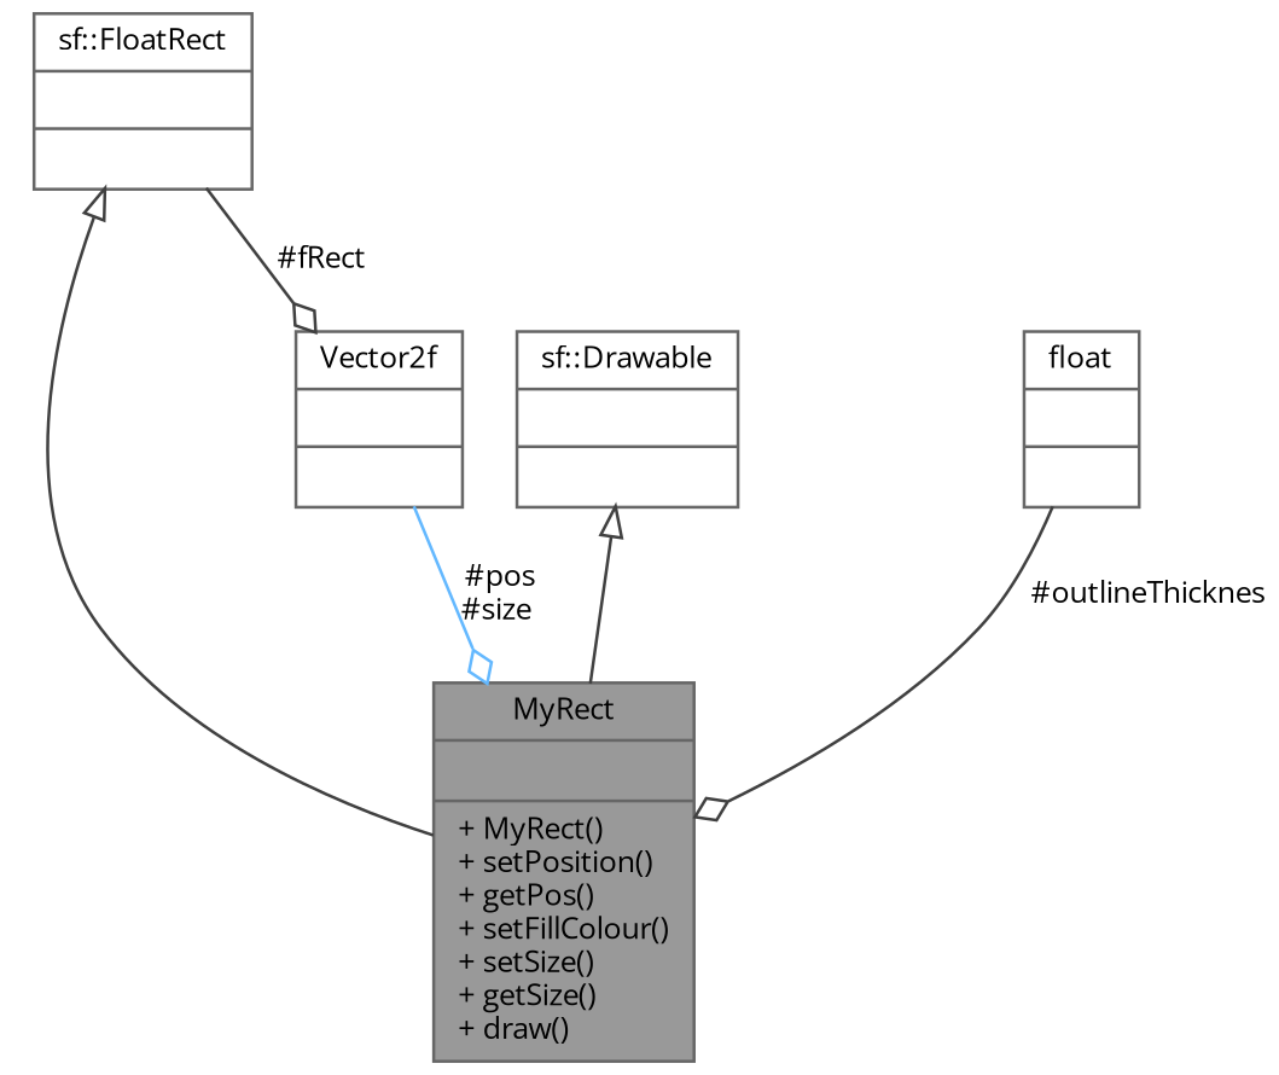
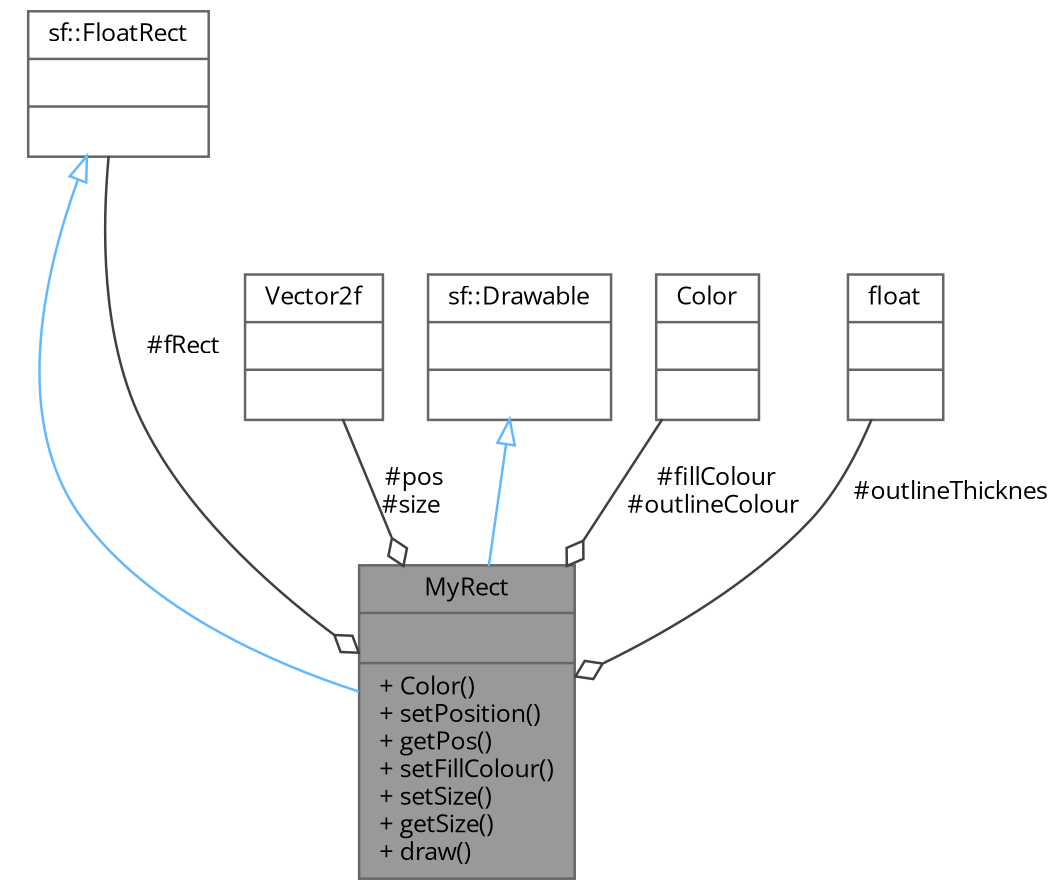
  digraph {
    fontname="Open Sans"
    node [color=gray40 fillcolor=white fontname="Open Sans" fontsize=10 shape=record style=filled]
    edge [color=grey25 fontname="Open Sans" fontsize=10 labelfontname=Helvetica labelfontsize=10 style=solid arrowhead=odiamond]
-   n1 [fillcolor=grey60 fontcolor=black height=0.2 label="{MyRect\n||+ MyRect()\l+ setPosition()\l+ getPos()\l+ setFillColour()\l+ setSize()\l+ getSize()\l+ draw()\l}" width=0.4]
+   n1 [fillcolor=grey60 fontcolor=black height=0.2 label="{MyRect\n||+ Color()\l+ setPosition()\l+ getPos()\l+ setFillColour()\l+ setSize()\l+ getSize()\l+ draw()\l}" width=0.4]
    n2 [height=0.2 label="{sf::FloatRect\n||}" width=0.4]
    n3 [height=0.2 label="{sf::Drawable\n||}" width=0.4]
    n4 [height=0.2 label="{Vector2f\n||}" width=0.4]
+   n5 [height=0.2 label="{Color\n||}" width=0.4]
    n6 [height=0.2 label="{float\n||}" width=0.4]
-   n2 -> n1 [arrowtail=onormal dir=back arrowhead=""]
-   n2 -> n4 [label=" #fRect"]
-   n3 -> n1 [arrowtail=onormal dir=back arrowhead=""]
-   n4 -> n1 [color=steelblue1 label=" #pos\n#size"]
+   n2 -> n1 [arrowtail=onormal color=steelblue1 dir=back arrowhead=""]
+   n2 -> n1 [label=" #fRect"]
+   n3 -> n1 [arrowtail=onormal color=steelblue1 dir=back arrowhead=""]
+   n4 -> n1 [label=" #pos\n#size"]
+   n5 -> n1 [label=" #fillColour\n#outlineColour"]
    n6 -> n1 [label=" #outlineThicknes"]
  }
